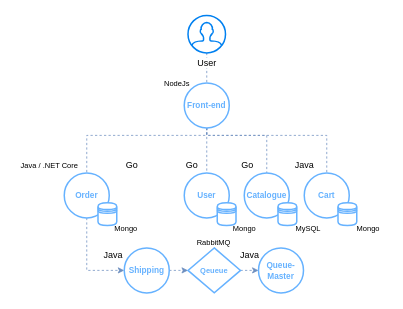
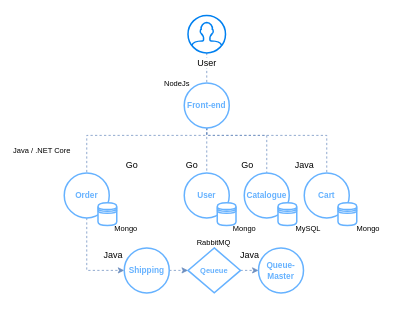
  <mxCell id="0" />
  <mxCell id="1" parent="0" />
  <mxCell id="2" style="edgeStyle=orthogonalEdgeStyle;rounded=0;orthogonalLoop=1;jettySize=auto;html=1;endArrow=none;endFill=0;dashed=1;fillColor=#dae8fc;strokeColor=#6c8ebf;" edge="1" parent="1" source="3" target="8"><mxGeometry relative="1" as="geometry" /></mxCell>
  <mxCell id="3" value="User" style="html=1;verticalLabelPosition=bottom;align=center;labelBackgroundColor=#ffffff;verticalAlign=top;strokeWidth=2;strokeColor=#0080F0;shadow=0;dashed=0;shape=mxgraph.ios7.icons.user;" vertex="1" parent="1"><mxGeometry x="250" y="20" width="50" height="50" as="geometry" /></mxCell>
  <mxCell id="4" style="edgeStyle=orthogonalEdgeStyle;rounded=0;orthogonalLoop=1;jettySize=auto;html=1;entryX=0.5;entryY=0;entryDx=0;entryDy=0;dashed=1;endArrow=none;endFill=0;fillColor=#dae8fc;strokeColor=#6c8ebf;" edge="1" parent="1" source="8" target="11"><mxGeometry relative="1" as="geometry"><Array as="points"><mxPoint x="275" y="180" /><mxPoint x="115" y="180" /></Array></mxGeometry></mxCell>
  <mxCell id="5" style="edgeStyle=orthogonalEdgeStyle;rounded=0;orthogonalLoop=1;jettySize=auto;html=1;dashed=1;endArrow=none;endFill=0;fillColor=#dae8fc;strokeColor=#6c8ebf;" edge="1" parent="1" source="8" target="13"><mxGeometry relative="1" as="geometry" /></mxCell>
  <mxCell id="6" style="edgeStyle=orthogonalEdgeStyle;rounded=0;orthogonalLoop=1;jettySize=auto;html=1;dashed=1;endArrow=none;endFill=0;fillColor=#dae8fc;strokeColor=#6c8ebf;" edge="1" parent="1" source="8" target="12"><mxGeometry relative="1" as="geometry"><Array as="points"><mxPoint x="275" y="180" /><mxPoint x="355" y="180" /></Array></mxGeometry></mxCell>
  <mxCell id="7" style="edgeStyle=elbowEdgeStyle;rounded=0;orthogonalLoop=1;jettySize=auto;html=1;entryX=0.5;entryY=0;entryDx=0;entryDy=0;dashed=1;endArrow=none;endFill=0;elbow=vertical;fillColor=#dae8fc;strokeColor=#6c8ebf;" edge="1" parent="1" source="8" target="14"><mxGeometry relative="1" as="geometry"><Array as="points"><mxPoint x="380" y="180" /></Array></mxGeometry></mxCell>
  <mxCell id="8" value="&lt;font color=&quot;#66b2ff&quot; size=&quot;1&quot;&gt;&lt;b style=&quot;font-size: 11px&quot;&gt;Front-end&lt;/b&gt;&lt;/font&gt;" style="ellipse;whiteSpace=wrap;html=1;aspect=fixed;strokeColor=#66B2FF;strokeWidth=2;" vertex="1" parent="1"><mxGeometry x="245" y="110" width="60" height="60" as="geometry" /></mxCell>
  <mxCell id="9" value="&lt;font style=&quot;font-size: 10px&quot;&gt;NodeJs&lt;/font&gt;" style="text;html=1;align=center;verticalAlign=middle;resizable=0;points=[];autosize=1;" vertex="1" parent="1"><mxGeometry x="210" y="100" width="50" height="20" as="geometry" /></mxCell>
  <mxCell id="10" style="edgeStyle=elbowEdgeStyle;rounded=0;orthogonalLoop=1;jettySize=auto;elbow=vertical;html=1;dashed=1;endArrow=classic;endFill=1;fontSize=10;fillColor=#dae8fc;strokeColor=#6c8ebf;" edge="1" parent="1" source="11" target="29"><mxGeometry relative="1" as="geometry"><Array as="points"><mxPoint x="115" y="360" /></Array></mxGeometry></mxCell>
  <mxCell id="11" value="&lt;font style=&quot;font-size: 11px&quot; color=&quot;#66b2ff&quot;&gt;&lt;b&gt;Order&lt;/b&gt;&lt;/font&gt;" style="ellipse;whiteSpace=wrap;html=1;aspect=fixed;strokeColor=#66B2FF;strokeWidth=2;" vertex="1" parent="1"><mxGeometry x="85" y="230" width="60" height="60" as="geometry" /></mxCell>
  <mxCell id="12" value="&lt;font style=&quot;font-size: 11px&quot; color=&quot;#66b2ff&quot;&gt;&lt;b&gt;Catalogue&lt;/b&gt;&lt;/font&gt;" style="ellipse;whiteSpace=wrap;html=1;aspect=fixed;strokeColor=#66B2FF;strokeWidth=2;" vertex="1" parent="1"><mxGeometry x="325" y="230" width="60" height="60" as="geometry" /></mxCell>
  <mxCell id="13" value="&lt;b&gt;&lt;font color=&quot;#66b2ff&quot; style=&quot;font-size: 11px&quot;&gt;User&lt;/font&gt;&lt;/b&gt;" style="ellipse;whiteSpace=wrap;html=1;aspect=fixed;strokeColor=#66B2FF;strokeWidth=2;" vertex="1" parent="1"><mxGeometry x="245" y="230" width="60" height="60" as="geometry" /></mxCell>
  <mxCell id="14" value="&lt;font style=&quot;font-size: 11px&quot; color=&quot;#66b2ff&quot;&gt;&lt;b&gt;Cart&lt;/b&gt;&lt;/font&gt;" style="ellipse;whiteSpace=wrap;html=1;aspect=fixed;strokeColor=#66B2FF;strokeWidth=2;" vertex="1" parent="1"><mxGeometry x="405" y="230" width="60" height="60" as="geometry" /></mxCell>
- <mxCell id="15" value="&lt;font style=&quot;font-size: 10px&quot;&gt;Java / .NET Core&lt;/font&gt;" style="text;html=1;align=center;verticalAlign=middle;resizable=0;points=[];autosize=1;" vertex="1" parent="1"><mxGeometry x="20" y="210" width="90" height="20" as="geometry" /></mxCell>
+ <mxCell id="15" value="&lt;font style=&quot;font-size: 10px&quot;&gt;Java / .NET Core&lt;/font&gt;" style="text;html=1;align=center;verticalAlign=middle;resizable=0;points=[];autosize=1;" vertex="1" parent="1"><mxGeometry x="10" y="190" width="90" height="20" as="geometry" /></mxCell>
  <mxCell id="16" value="Go" style="text;html=1;align=center;verticalAlign=middle;resizable=0;points=[];autosize=1;" vertex="1" parent="1"><mxGeometry x="160" y="210" width="30" height="20" as="geometry" /></mxCell>
  <mxCell id="17" value="Go" style="text;html=1;align=center;verticalAlign=middle;resizable=0;points=[];autosize=1;" vertex="1" parent="1"><mxGeometry x="240" y="210" width="30" height="20" as="geometry" /></mxCell>
  <mxCell id="18" value="Go" style="text;html=1;align=center;verticalAlign=middle;resizable=0;points=[];autosize=1;" vertex="1" parent="1"><mxGeometry x="314" y="210" width="30" height="20" as="geometry" /></mxCell>
  <mxCell id="19" value="Java" style="text;html=1;align=center;verticalAlign=middle;resizable=0;points=[];autosize=1;" vertex="1" parent="1"><mxGeometry x="385" y="210" width="40" height="20" as="geometry" /></mxCell>
  <mxCell id="20" value="" style="shape=datastore;whiteSpace=wrap;html=1;strokeColor=#66B2FF;strokeWidth=2;" vertex="1" parent="1"><mxGeometry x="130" y="270" width="25" height="30" as="geometry" /></mxCell>
  <mxCell id="21" value="" style="shape=datastore;whiteSpace=wrap;html=1;strokeColor=#66B2FF;strokeWidth=2;" vertex="1" parent="1"><mxGeometry x="289" y="270" width="25" height="30" as="geometry" /></mxCell>
  <mxCell id="22" value="" style="shape=datastore;whiteSpace=wrap;html=1;strokeColor=#66B2FF;strokeWidth=2;" vertex="1" parent="1"><mxGeometry x="370" y="270" width="25" height="30" as="geometry" /></mxCell>
  <mxCell id="23" value="" style="shape=datastore;whiteSpace=wrap;html=1;strokeColor=#66B2FF;strokeWidth=2;" vertex="1" parent="1"><mxGeometry x="450" y="270" width="25" height="30" as="geometry" /></mxCell>
  <mxCell id="24" value="Mongo" style="text;html=1;align=center;verticalAlign=middle;resizable=0;points=[];autosize=1;fontSize=10;" vertex="1" parent="1"><mxGeometry x="142" y="294" width="50" height="20" as="geometry" /></mxCell>
  <mxCell id="25" value="Mongo" style="text;html=1;align=center;verticalAlign=middle;resizable=0;points=[];autosize=1;fontSize=10;" vertex="1" parent="1"><mxGeometry x="300" y="294" width="50" height="20" as="geometry" /></mxCell>
  <mxCell id="26" value="Mongo" style="text;html=1;align=center;verticalAlign=middle;resizable=0;points=[];autosize=1;fontSize=10;" vertex="1" parent="1"><mxGeometry x="465" y="294" width="50" height="20" as="geometry" /></mxCell>
  <mxCell id="27" value="MySQL" style="text;html=1;align=center;verticalAlign=middle;resizable=0;points=[];autosize=1;fontSize=10;" vertex="1" parent="1"><mxGeometry x="385" y="294" width="50" height="20" as="geometry" /></mxCell>
  <mxCell id="28" style="edgeStyle=elbowEdgeStyle;rounded=0;orthogonalLoop=1;jettySize=auto;elbow=vertical;html=1;dashed=1;endArrow=classic;endFill=1;fontSize=10;fillColor=#dae8fc;strokeColor=#6c8ebf;" edge="1" parent="1" source="29" target="32"><mxGeometry relative="1" as="geometry" /></mxCell>
  <mxCell id="29" value="&lt;font color=&quot;#66b2ff&quot; size=&quot;1&quot;&gt;&lt;b style=&quot;font-size: 11px&quot;&gt;Shipping&lt;/b&gt;&lt;/font&gt;" style="ellipse;whiteSpace=wrap;html=1;aspect=fixed;strokeColor=#66B2FF;strokeWidth=2;" vertex="1" parent="1"><mxGeometry x="165" y="330" width="60" height="60" as="geometry" /></mxCell>
  <mxCell id="30" value="Java" style="text;html=1;align=center;verticalAlign=middle;resizable=0;points=[];autosize=1;" vertex="1" parent="1"><mxGeometry x="130" y="330" width="40" height="20" as="geometry" /></mxCell>
  <mxCell id="31" style="edgeStyle=elbowEdgeStyle;rounded=0;orthogonalLoop=1;jettySize=auto;elbow=vertical;html=1;dashed=1;endArrow=classic;endFill=1;fontSize=10;fillColor=#dae8fc;strokeColor=#6c8ebf;" edge="1" parent="1" source="32" target="34"><mxGeometry relative="1" as="geometry" /></mxCell>
  <mxCell id="32" value="&lt;b&gt;&lt;font color=&quot;#66b2ff&quot;&gt;Qeueue&lt;/font&gt;&lt;/b&gt;" style="rhombus;whiteSpace=wrap;html=1;strokeColor=#66B2FF;strokeWidth=2;fontSize=10;" vertex="1" parent="1"><mxGeometry x="250" y="330" width="70" height="60" as="geometry" /></mxCell>
  <mxCell id="33" value="RabbitMQ" style="text;html=1;align=center;verticalAlign=middle;resizable=0;points=[];autosize=1;fontSize=10;" vertex="1" parent="1"><mxGeometry x="254" y="313" width="60" height="20" as="geometry" /></mxCell>
  <mxCell id="34" value="&lt;font color=&quot;#66b2ff&quot; size=&quot;1&quot;&gt;&lt;b style=&quot;font-size: 11px&quot;&gt;Queue-Master&lt;/b&gt;&lt;/font&gt;" style="ellipse;whiteSpace=wrap;html=1;aspect=fixed;strokeColor=#66B2FF;strokeWidth=2;" vertex="1" parent="1"><mxGeometry x="344" y="330" width="60" height="60" as="geometry" /></mxCell>
  <mxCell id="35" value="Java" style="text;html=1;align=center;verticalAlign=middle;resizable=0;points=[];autosize=1;" vertex="1" parent="1"><mxGeometry x="312" y="330" width="40" height="20" as="geometry" /></mxCell>
